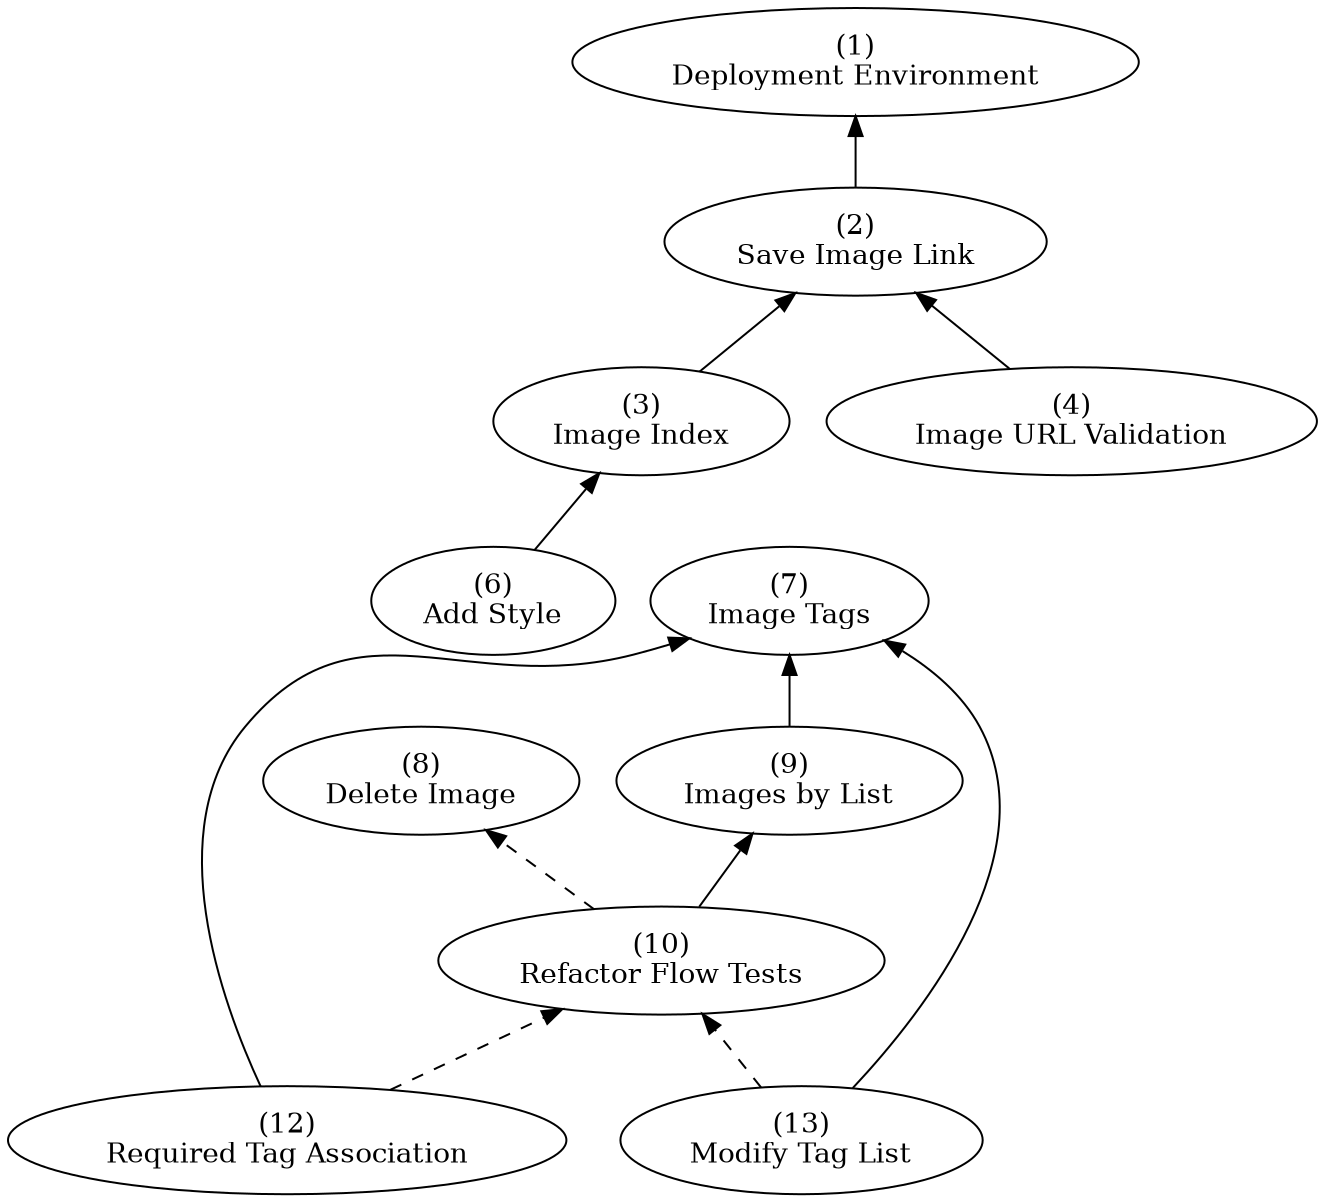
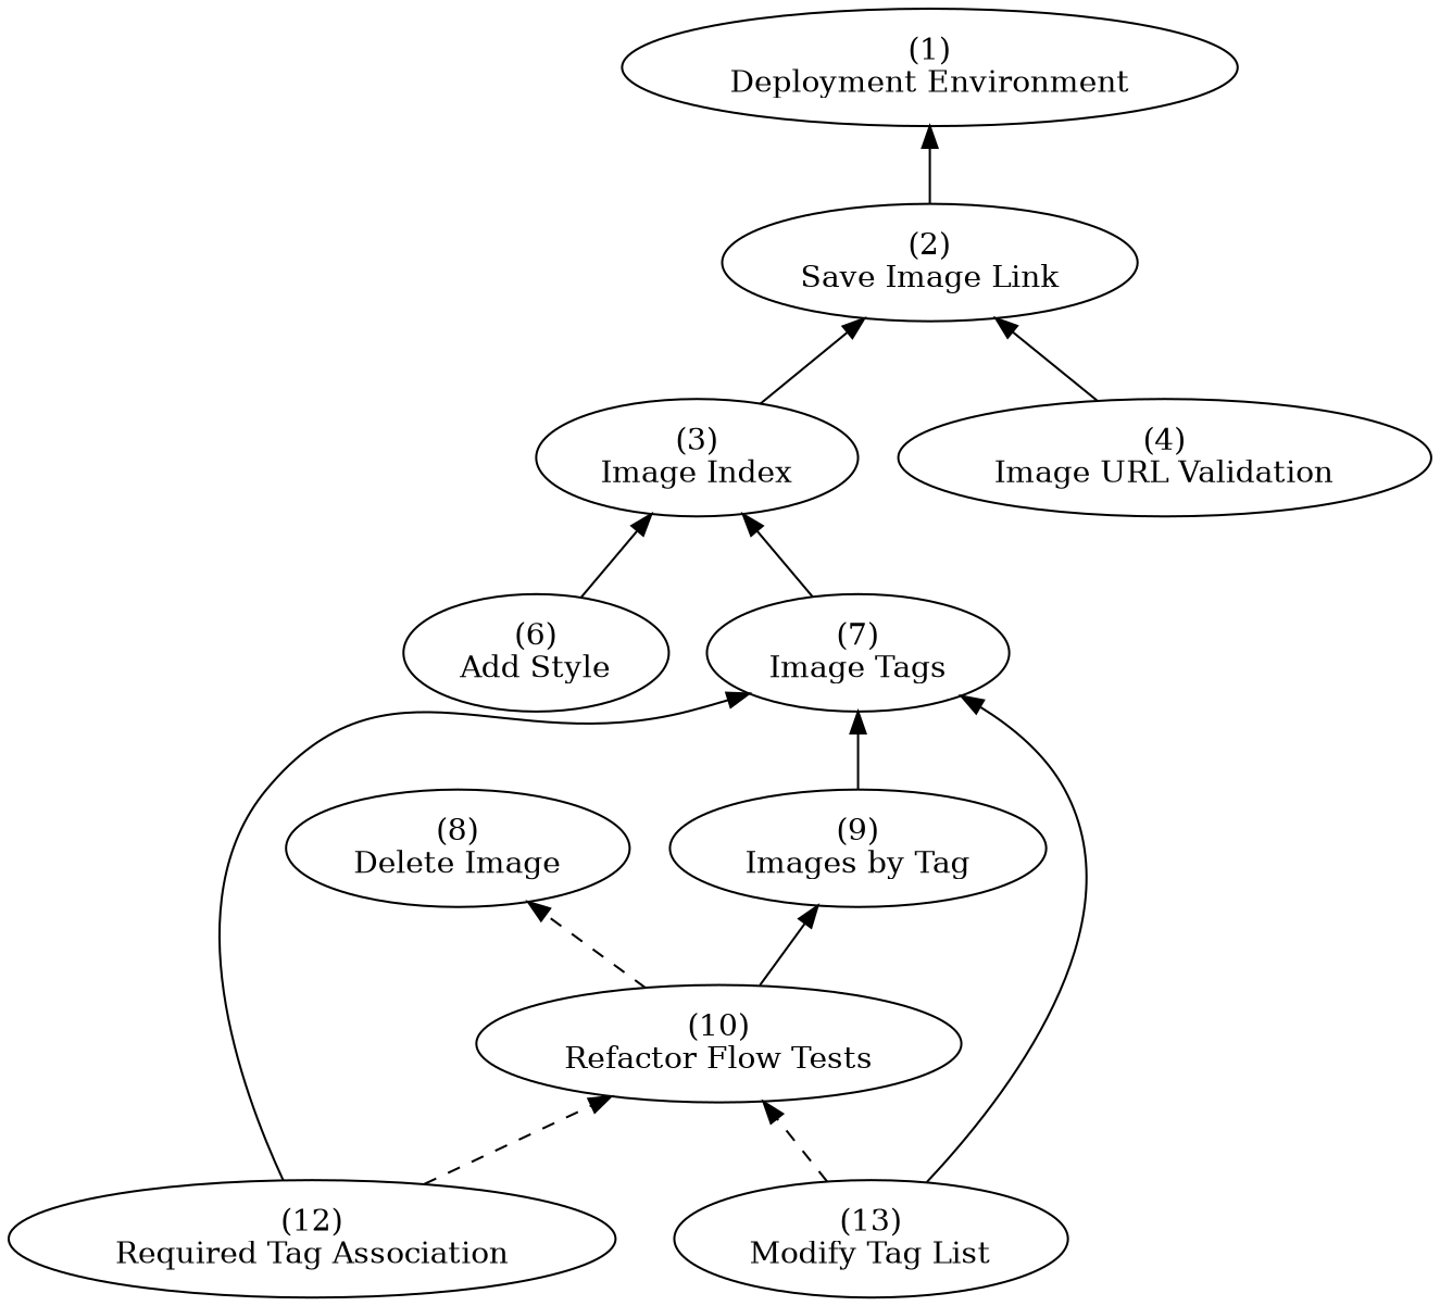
  digraph {
    rankdir=BT
    n1 [label="(1)\nDeployment Environment"]
    n2 [label="(2)\nSave Image Link"]
    n3 [label="(3)\nImage Index"]
    n4 [label="(4)\nImage URL Validation"]
    n5 [label="(6)\nAdd Style"]
    n6 [label="(7)\nImage Tags"]
    n7 [label="(8)\nDelete Image"]
-   n8 [label="(9)\nImages by List"]
+   n8 [label="(9)\nImages by Tag"]
    n9 [label="(10)\nRefactor Flow Tests"]
    n10 [label="(12)\nRequired Tag Association"]
    n11 [label="(13)\nModify Tag List"]
    n2 -> n1
    n3 -> n2
    n4 -> n2
    n5 -> n3
+   n6 -> n3
    n8 -> n6
    n9 -> n7 [style=dashed]
    n9 -> n8
    n10 -> n6
    n10 -> n9 [style=dashed]
    n11 -> n6
    n11 -> n9 [style=dashed]
  }
